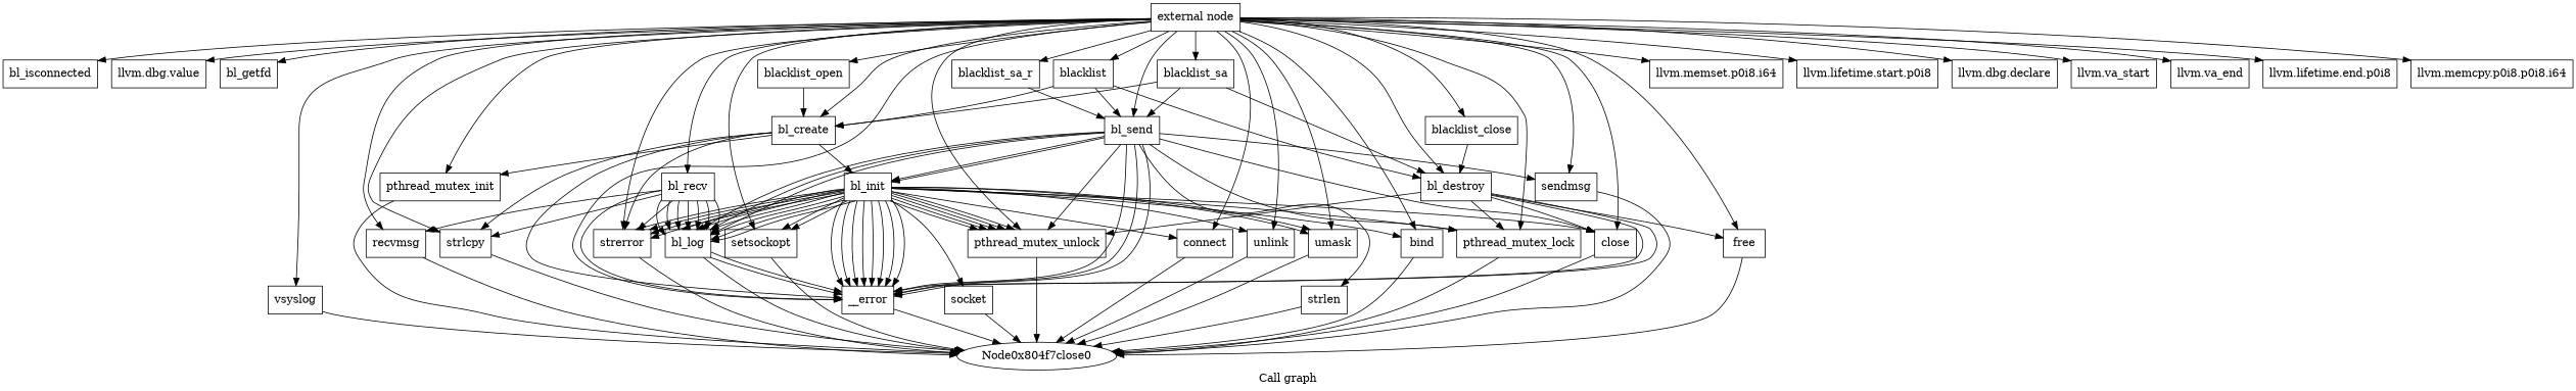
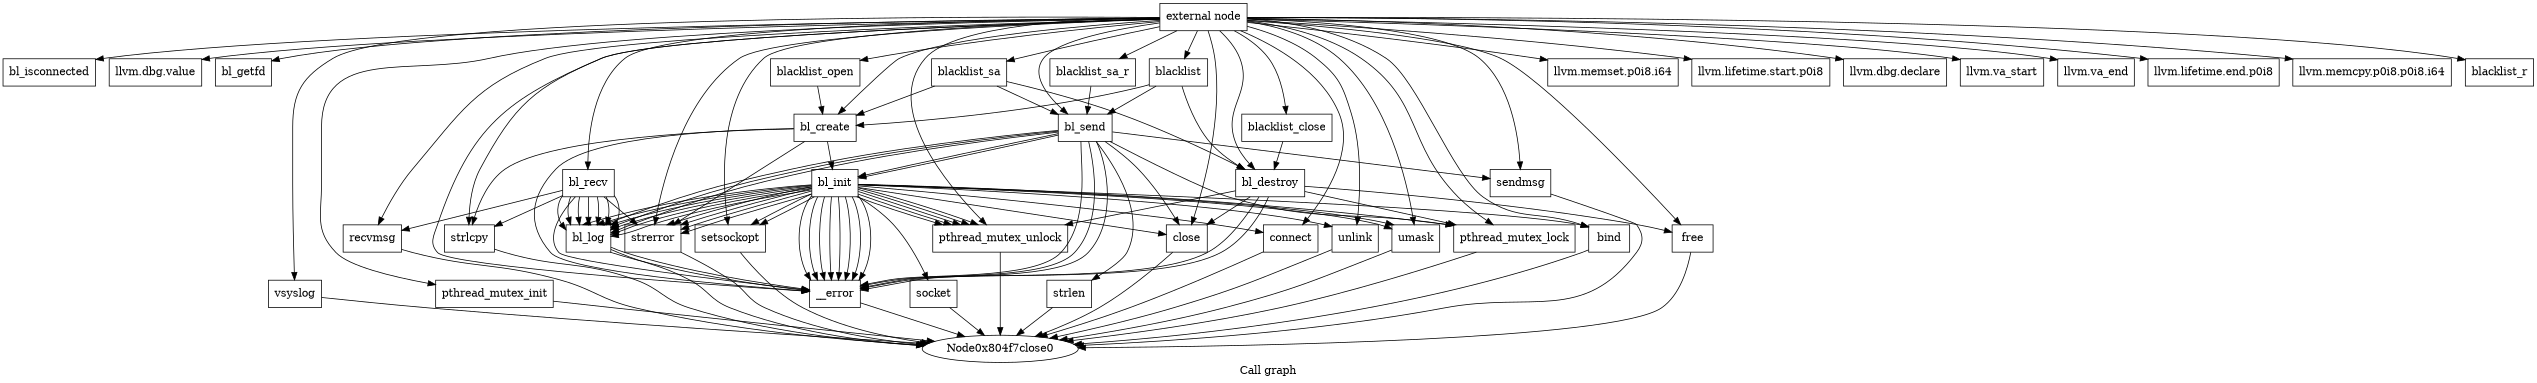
  digraph {
    label="Call graph"
    node [shape=record]
    n1 [label="{external node}"]
    n2 [label="{bl_isconnected}"]
    n3 [label="{llvm.dbg.value}"]
    n4 [label="{bl_getfd}"]
    n5 [label="{bl_create}"]
    n6 [label="{vsyslog}"]
    n7 [label="{pthread_mutex_init}"]
    n8 [label="{llvm.memset.p0i8.i64}"]
    n9 [label="{strlcpy}"]
    n10 [label="{__error}"]
    n11 [label="{strerror}"]
    n12 [label="{llvm.lifetime.start.p0i8}"]
    n13 [label="{llvm.dbg.declare}"]
    n14 [label="{llvm.va_start}"]
    n15 [label="{llvm.va_end}"]
    n16 [label="{llvm.lifetime.end.p0i8}"]
    n17 [label="{pthread_mutex_lock}"]
    n18 [label="{pthread_mutex_unlock}"]
    n19 [label="{setsockopt}"]
    n20 [label="{connect}"]
    n21 [label="{unlink}"]
    n22 [label="{umask}"]
    n23 [label="{bind}"]
    n24 [label="{close}"]
    n25 [label="{bl_destroy}"]
    n26 [label="{free}"]
    n27 [label="{bl_send}"]
    n28 [label="{llvm.memcpy.p0i8.p0i8.i64}"]
    n29 [label="{sendmsg}"]
    n30 [label="{bl_recv}"]
    n31 [label="{recvmsg}"]
    n32 [label="{blacklist_sa}"]
    n33 [label="{blacklist_open}"]
    n34 [label="{blacklist_sa_r}"]
    n35 [label="{blacklist_close}"]
    n36 [label="{blacklist}"]
+   n37 [label="{blacklist_r}"]
    n38 [label="{bl_init}"]
    n39 [label=Node0x804f7close0 shape=""]
    n40 [label="{socket}"]
    n41 [label="{strlen}"]
    n42 [label="{bl_log}"]
    n1 -> n2
    n1 -> n3
    n1 -> n4
    n1 -> n5
    n1 -> n6
    n1 -> n7
    n1 -> n8
    n1 -> n9
    n1 -> n10
    n1 -> n11
    n1 -> n12
    n1 -> n13
    n1 -> n14
    n1 -> n15
    n1 -> n16
    n1 -> n17
    n1 -> n18
    n1 -> n19
    n1 -> n20
    n1 -> n21
    n1 -> n22
    n1 -> n23
    n1 -> n24
    n1 -> n25
    n1 -> n26
    n1 -> n27
    n1 -> n28
    n1 -> n29
    n1 -> n30
    n1 -> n31
    n1 -> n32
    n1 -> n33
    n1 -> n34
    n1 -> n35
    n1 -> n36
-   n5 -> n7
+   n1 -> n37
    n5 -> n9
    n5 -> n10
    n5 -> n11
    n5 -> n38
    n6 -> n39
    n7 -> n39
    n9 -> n39
    n10 -> n39
    n11 -> n39
    n17 -> n39
    n18 -> n39
    n19 -> n39
    n20 -> n39
    n21 -> n39
    n22 -> n39
    n23 -> n39
    n24 -> n39
    n25 -> n10
    n25 -> n10
    n25 -> n17
    n25 -> n18
    n25 -> n24
    n25 -> n26
    n26 -> n39
    n27 -> n10
    n27 -> n10
    n27 -> n10
    n27 -> n17
-   n27 -> n18
    n27 -> n24
    n27 -> n29
    n27 -> n38
    n27 -> n38
    n27 -> n41
    n27 -> n42
    n27 -> n42
    n27 -> n42
    n29 -> n39
    n30 -> n9
    n30 -> n10
    n30 -> n11
    n30 -> n31
    n30 -> n42
    n30 -> n42
    n30 -> n42
    n30 -> n42
    n30 -> n42
    n30 -> n42
    n30 -> n42
    n31 -> n39
    n32 -> n5
    n32 -> n25
    n32 -> n27
    n33 -> n5
    n34 -> n27
    n35 -> n25
    n36 -> n5
    n36 -> n25
    n36 -> n27
    n38 -> n10
    n38 -> n10
    n38 -> n10
    n38 -> n10
    n38 -> n10
    n38 -> n10
    n38 -> n10
    n38 -> n10
    n38 -> n11
    n38 -> n11
    n38 -> n11
    n38 -> n11
    n38 -> n17
    n38 -> n18
    n38 -> n18
    n38 -> n18
    n38 -> n18
    n38 -> n18
    n38 -> n19
    n38 -> n19
    n38 -> n20
    n38 -> n21
    n38 -> n22
    n38 -> n22
    n38 -> n23
    n38 -> n24
    n38 -> n40
    n38 -> n42
    n38 -> n42
    n38 -> n42
    n38 -> n42
    n38 -> n42
    n38 -> n42
    n40 -> n39
    n41 -> n39
    n42 -> n10
    n42 -> n10
    n42 -> n39
  }
